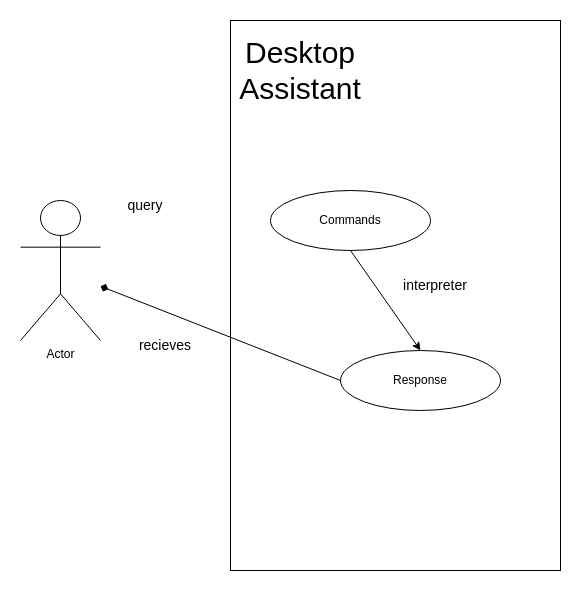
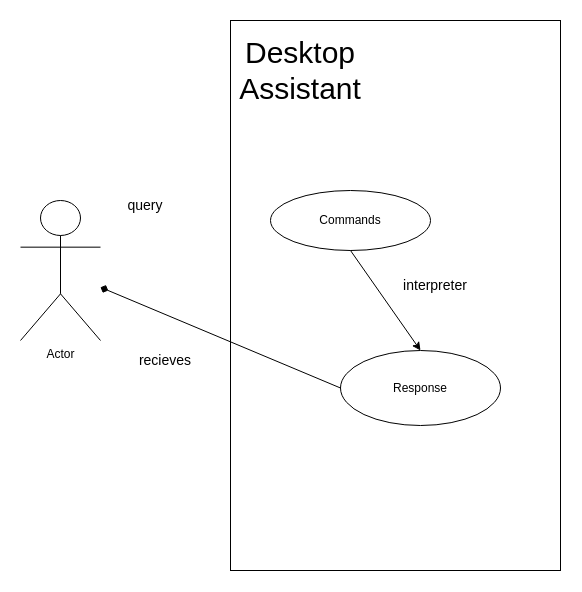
  <mxCell id="0" />
  <mxCell id="1" parent="0" />
  <mxCell id="2" value="" style="html=1;dashed=0;whitespace=wrap;" vertex="1" parent="1"><mxGeometry x="230" y="20" width="330" height="550" as="geometry" /></mxCell>
  <mxCell id="3" value="Commands" style="ellipse;whiteSpace=wrap;html=1;align=center;" vertex="1" parent="1"><mxGeometry x="270" y="190" width="160" height="60" as="geometry" /></mxCell>
- <mxCell id="4" value="Response" style="ellipse;whiteSpace=wrap;html=1;align=center;" vertex="1" parent="1"><mxGeometry x="340" y="350" width="160" height="60" as="geometry" /></mxCell>
+ <mxCell id="4" value="Response" style="ellipse;whiteSpace=wrap;html=1;align=center;" vertex="1" parent="1"><mxGeometry x="340" y="350" width="160" height="75" as="geometry" /></mxCell>
  <mxCell id="5" value="Actor" style="shape=umlActor;verticalLabelPosition=bottom;verticalAlign=top;html=1;outlineConnect=0;" vertex="1" parent="1"><mxGeometry x="20" y="200" width="80" height="140" as="geometry" /></mxCell>
  <mxCell id="6" value="" style="endArrow=classic;html=1;fontSize=30;exitX=0.5;exitY=1;exitDx=0;exitDy=0;entryX=0.5;entryY=0;entryDx=0;entryDy=0;" edge="1" parent="1" source="3" target="4"><mxGeometry width="50" height="50" relative="1" as="geometry"><mxPoint x="230" y="340" as="sourcePoint" /><mxPoint x="280" y="290" as="targetPoint" /></mxGeometry></mxCell>
  <mxCell id="7" value="" style="endArrow=diamond;html=1;fontSize=30;exitX=0;exitY=0.5;exitDx=0;exitDy=0;" edge="1" parent="1" source="4" target="5"><mxGeometry width="50" height="50" relative="1" as="geometry"><mxPoint x="230" y="340" as="sourcePoint" /><mxPoint x="280" y="290" as="targetPoint" /></mxGeometry></mxCell>
  <mxCell id="8" value="Desktop Assistant" style="text;html=1;strokeColor=none;fillColor=none;align=center;verticalAlign=middle;whiteSpace=wrap;rounded=0;fontSize=30;" vertex="1" parent="1"><mxGeometry x="280" y="60" width="40" height="20" as="geometry" /></mxCell>
  <mxCell id="9" value="query" style="text;html=1;strokeColor=none;fillColor=none;align=center;verticalAlign=middle;whiteSpace=wrap;rounded=0;fontSize=14;" vertex="1" parent="1"><mxGeometry x="90" y="190" width="110" height="30" as="geometry" /></mxCell>
- <mxCell id="10" value="recieves" style="text;html=1;strokeColor=none;fillColor=none;align=center;verticalAlign=middle;whiteSpace=wrap;rounded=0;fontSize=14;" vertex="1" parent="1"><mxGeometry x="110" y="330" width="110" height="30" as="geometry" /></mxCell>
+ <mxCell id="10" value="recieves" style="text;html=1;strokeColor=none;fillColor=none;align=center;verticalAlign=middle;whiteSpace=wrap;rounded=0;fontSize=14;" vertex="1" parent="1"><mxGeometry x="110" y="345" width="110" height="30" as="geometry" /></mxCell>
  <mxCell id="11" value="interpreter" style="text;html=1;strokeColor=none;fillColor=none;align=center;verticalAlign=middle;whiteSpace=wrap;rounded=0;fontSize=14;rotation=0;" vertex="1" parent="1"><mxGeometry x="380" y="270" width="110" height="30" as="geometry" /></mxCell>
